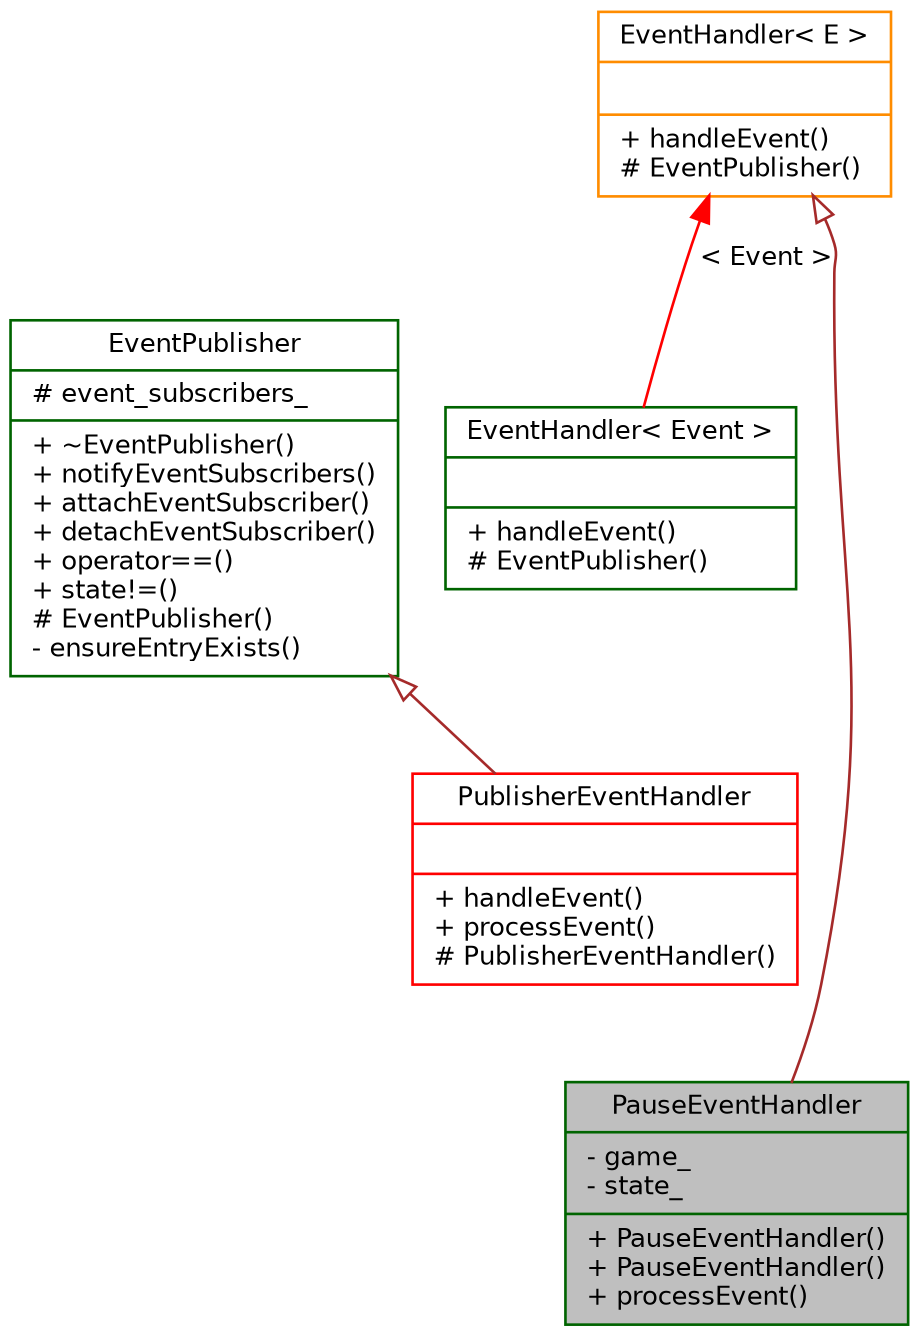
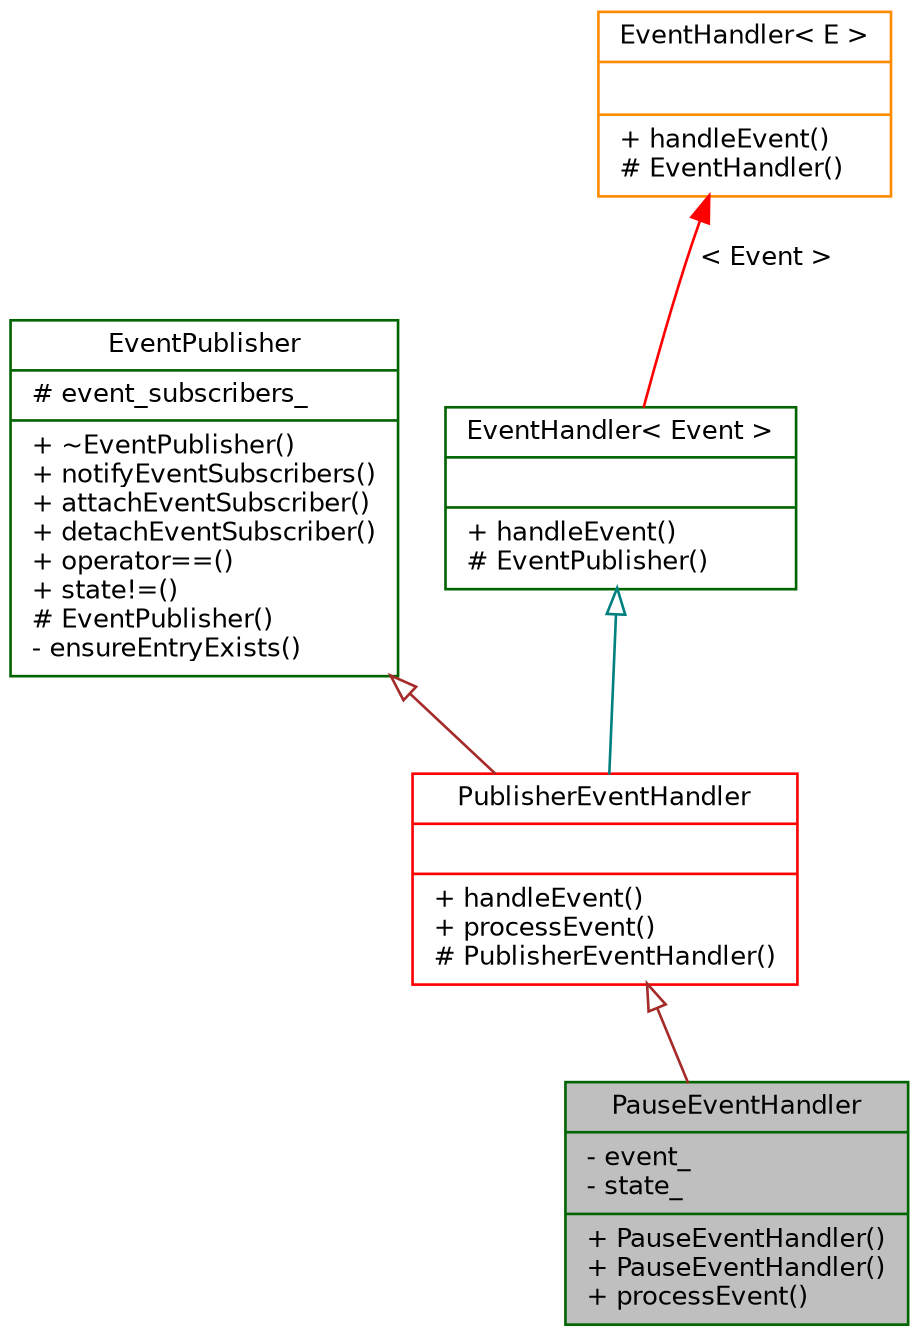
  digraph {
    node [color=darkgreen fontname=Helvetica fontsize=10 shape=record]
    edge [arrowtail=onormal color=brown dir=back fontname=Helvetica fontsize=10 labelfontname=Helvetica labelfontsize=10 style=solid]
-   n1 [fillcolor=grey75 fontcolor=black height=0.2 label="{PauseEventHandler\n|- game_\l- state_\l|+ PauseEventHandler()\l+ PauseEventHandler()\l+ processEvent()\l}" style=filled width=0.4]
+   n1 [fillcolor=grey75 fontcolor=black height=0.2 label="{PauseEventHandler\n|- event_\l- state_\l|+ PauseEventHandler()\l+ PauseEventHandler()\l+ processEvent()\l}" style=filled width=0.4]
    n2 [color=red height=0.2 label="{PublisherEventHandler\n||+ handleEvent()\l+ processEvent()\l# PublisherEventHandler()\l}" width=0.4]
    n3 [height=0.2 label="{EventPublisher\n|# event_subscribers_\l|+ ~EventPublisher()\l+ notifyEventSubscribers()\l+ attachEventSubscriber()\l+ detachEventSubscriber()\l+ operator==()\l+ state!=()\l# EventPublisher()\l- ensureEntryExists()\l}" width=0.4]
    n4 [height=0.2 label="{EventHandler\< Event \>\n||+ handleEvent()\l# EventPublisher()\l}" width=0.4]
-   n5 [color=darkorange height=0.2 label="{EventHandler\< E \>\n||+ handleEvent()\l# EventPublisher()\l}" width=0.4]
-   n5 -> n1
+   n5 [color=darkorange height=0.2 label="{EventHandler\< E \>\n||+ handleEvent()\l# EventHandler()\l}" width=0.4]
+   n2 -> n1
    n3 -> n2
+   n4 -> n2 [color=teal]
    n5 -> n4 [color=red label=" \< Event \>" arrowtail=""]
  }
